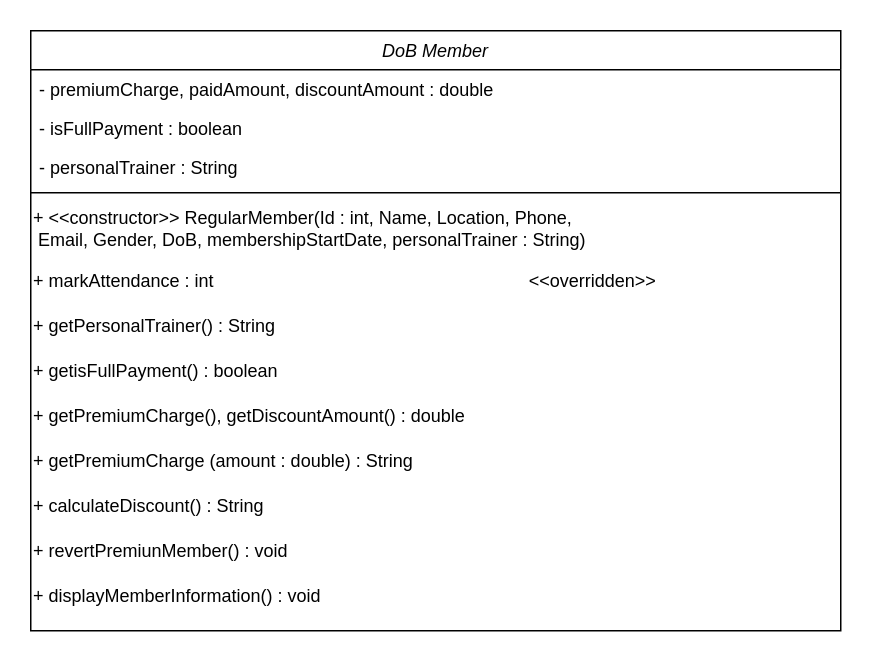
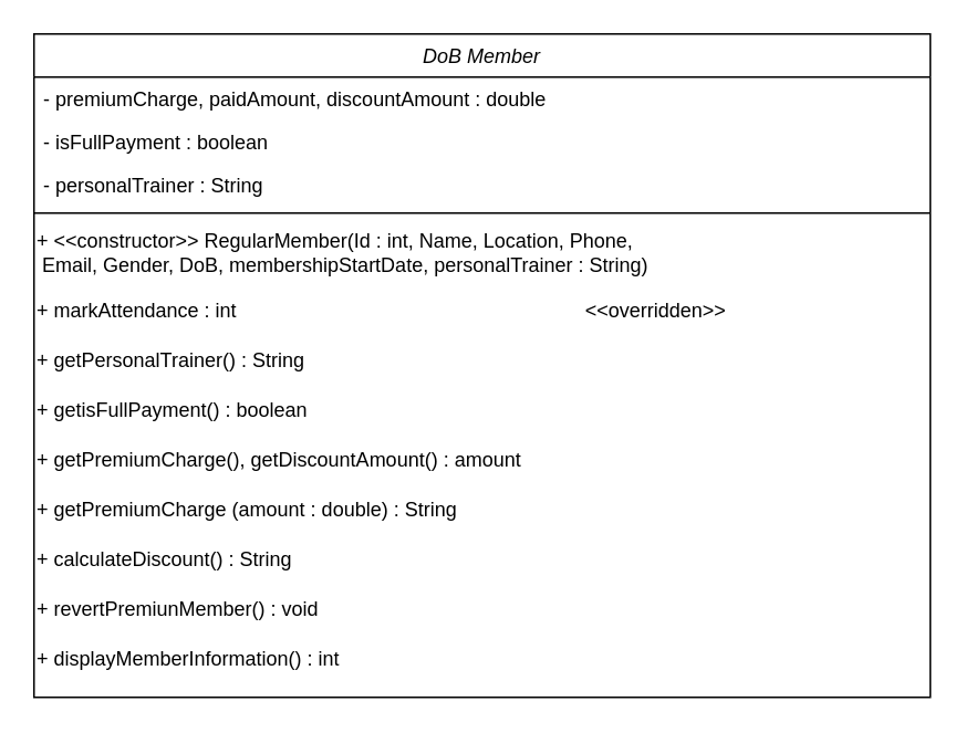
  <mxCell id="0" />
  <mxCell id="1" parent="0" />
  <mxCell id="2" value="DoB Member" style="swimlane;fontStyle=2;align=center;verticalAlign=top;childLayout=stackLayout;horizontal=1;startSize=26;horizontalStack=0;resizeParent=1;resizeLast=0;collapsible=1;marginBottom=0;rounded=0;shadow=0;strokeWidth=1;" vertex="1" parent="1"><mxGeometry x="20" y="20" width="540" height="400" as="geometry"><mxRectangle x="230" y="140" width="160" height="26" as="alternateBounds" /></mxGeometry></mxCell>
  <mxCell id="3" value="- premiumCharge, paidAmount, discountAmount : double" style="text;align=left;verticalAlign=top;spacingLeft=4;spacingRight=4;overflow=hidden;rotatable=0;points=[[0,0.5],[1,0.5]];portConstraint=eastwest;" vertex="1" parent="2"><mxGeometry y="26" width="540" height="26" as="geometry" /></mxCell>
  <mxCell id="4" value="- isFullPayment : boolean" style="text;align=left;verticalAlign=top;spacingLeft=4;spacingRight=4;overflow=hidden;rotatable=0;points=[[0,0.5],[1,0.5]];portConstraint=eastwest;rounded=0;shadow=0;html=0;" vertex="1" parent="2"><mxGeometry y="52" width="540" height="26" as="geometry" /></mxCell>
  <mxCell id="5" value="- personalTrainer : String" style="text;align=left;verticalAlign=top;spacingLeft=4;spacingRight=4;overflow=hidden;rotatable=0;points=[[0,0.5],[1,0.5]];portConstraint=eastwest;rounded=0;shadow=0;html=0;" vertex="1" parent="2"><mxGeometry y="78" width="540" height="26" as="geometry" /></mxCell>
  <mxCell id="6" value="" style="line;html=1;strokeWidth=1;align=left;verticalAlign=middle;spacingTop=-1;spacingLeft=3;spacingRight=3;rotatable=0;labelPosition=right;points=[];portConstraint=eastwest;" vertex="1" parent="2"><mxGeometry y="104" width="540" height="8" as="geometry" /></mxCell>
  <mxCell id="7" value="+ &amp;lt;&amp;lt;constructor&amp;gt;&amp;gt; RegularMember(Id : int,&amp;nbsp;&lt;span style=&quot;&quot;&gt;Name, Location, Phone,&lt;/span&gt;&lt;div&gt;&lt;span style=&quot;&quot;&gt;&amp;nbsp;Email, Gender, DoB, membershipStartDate, personalTrainer : String&lt;/span&gt;&lt;span style=&quot;background-color: transparent; color: light-dark(rgb(0, 0, 0), rgb(255, 255, 255));&quot;&gt;)&lt;/span&gt;&lt;/div&gt;" style="text;html=1;align=left;verticalAlign=middle;resizable=0;points=[];autosize=1;strokeColor=none;fillColor=none;" vertex="1" parent="2"><mxGeometry y="112" width="540" height="40" as="geometry" /></mxCell>
  <mxCell id="8" value="+ markAttendance : int&amp;nbsp; &amp;nbsp; &amp;nbsp; &amp;nbsp; &amp;nbsp; &amp;nbsp; &amp;nbsp; &amp;nbsp; &amp;nbsp; &amp;nbsp; &amp;nbsp; &amp;nbsp; &amp;nbsp; &amp;nbsp; &amp;nbsp; &amp;nbsp; &amp;nbsp; &amp;nbsp; &amp;nbsp; &amp;nbsp; &amp;nbsp; &amp;nbsp; &amp;nbsp; &amp;nbsp; &amp;nbsp; &amp;nbsp; &amp;nbsp; &amp;nbsp; &amp;nbsp; &amp;nbsp; &amp;nbsp; &amp;nbsp;&amp;lt;&amp;lt;overridden&amp;gt;&amp;gt;" style="text;html=1;align=left;verticalAlign=middle;resizable=0;points=[];autosize=1;strokeColor=none;fillColor=none;" vertex="1" parent="2"><mxGeometry y="152" width="540" height="30" as="geometry" /></mxCell>
  <mxCell id="9" value="+ getPersonalTrainer() : String" style="text;html=1;align=left;verticalAlign=middle;resizable=0;points=[];autosize=1;strokeColor=none;fillColor=none;" vertex="1" parent="2"><mxGeometry y="182" width="540" height="30" as="geometry" /></mxCell>
  <mxCell id="10" value="+ getisFullPayment() : boolean" style="text;html=1;align=left;verticalAlign=middle;resizable=0;points=[];autosize=1;strokeColor=none;fillColor=none;" vertex="1" parent="2"><mxGeometry y="212" width="540" height="30" as="geometry" /></mxCell>
- <mxCell id="11" value="+ getPremiumCharge(), getDiscountAmount() : double" style="text;html=1;align=left;verticalAlign=middle;resizable=0;points=[];autosize=1;strokeColor=none;fillColor=none;" vertex="1" parent="2"><mxGeometry y="242" width="540" height="30" as="geometry" /></mxCell>
+ <mxCell id="11" value="+ getPremiumCharge(), getDiscountAmount() : amount" style="text;html=1;align=left;verticalAlign=middle;resizable=0;points=[];autosize=1;strokeColor=none;fillColor=none;" vertex="1" parent="2"><mxGeometry y="242" width="540" height="30" as="geometry" /></mxCell>
  <mxCell id="12" value="+ getPremiumCharge (amount : double) : String" style="text;html=1;align=left;verticalAlign=middle;resizable=0;points=[];autosize=1;strokeColor=none;fillColor=none;" vertex="1" parent="2"><mxGeometry y="272" width="540" height="30" as="geometry" /></mxCell>
  <mxCell id="13" value="+ calculateDiscount() : String" style="text;html=1;align=left;verticalAlign=middle;resizable=0;points=[];autosize=1;strokeColor=none;fillColor=none;" vertex="1" parent="2"><mxGeometry y="302" width="540" height="30" as="geometry" /></mxCell>
  <mxCell id="14" value="+ revertPremiunMember() : void" style="text;html=1;align=left;verticalAlign=middle;resizable=0;points=[];autosize=1;strokeColor=none;fillColor=none;" vertex="1" parent="2"><mxGeometry y="332" width="540" height="30" as="geometry" /></mxCell>
- <mxCell id="15" value="+ displayMemberInformation() : void" style="text;html=1;align=left;verticalAlign=middle;resizable=0;points=[];autosize=1;strokeColor=none;fillColor=none;" vertex="1" parent="2"><mxGeometry y="362" width="540" height="30" as="geometry" /></mxCell>
+ <mxCell id="15" value="+ displayMemberInformation() : int" style="text;html=1;align=left;verticalAlign=middle;resizable=0;points=[];autosize=1;strokeColor=none;fillColor=none;" vertex="1" parent="2"><mxGeometry y="362" width="540" height="30" as="geometry" /></mxCell>
